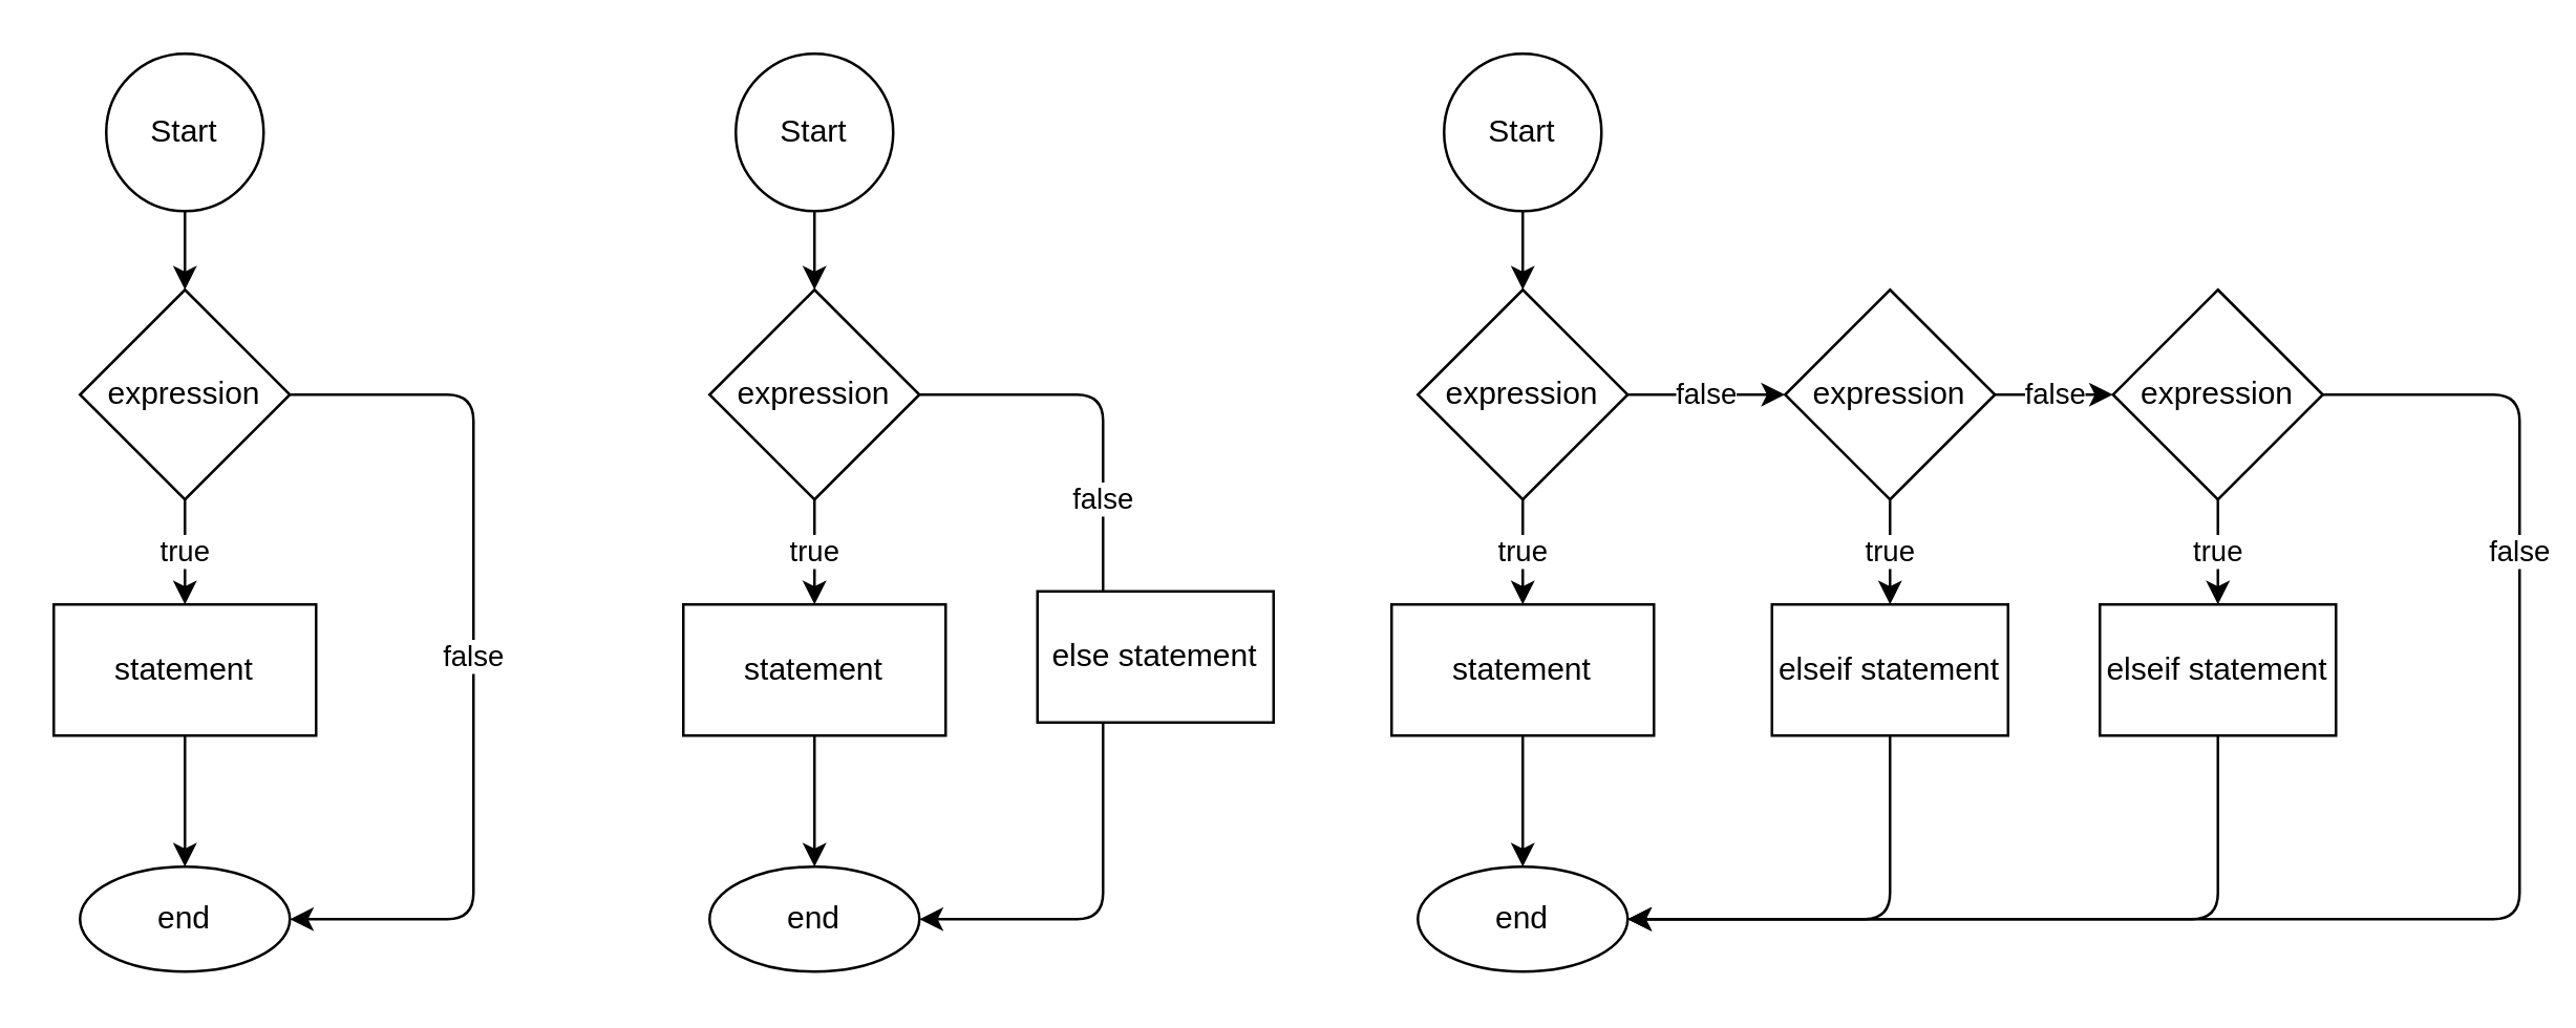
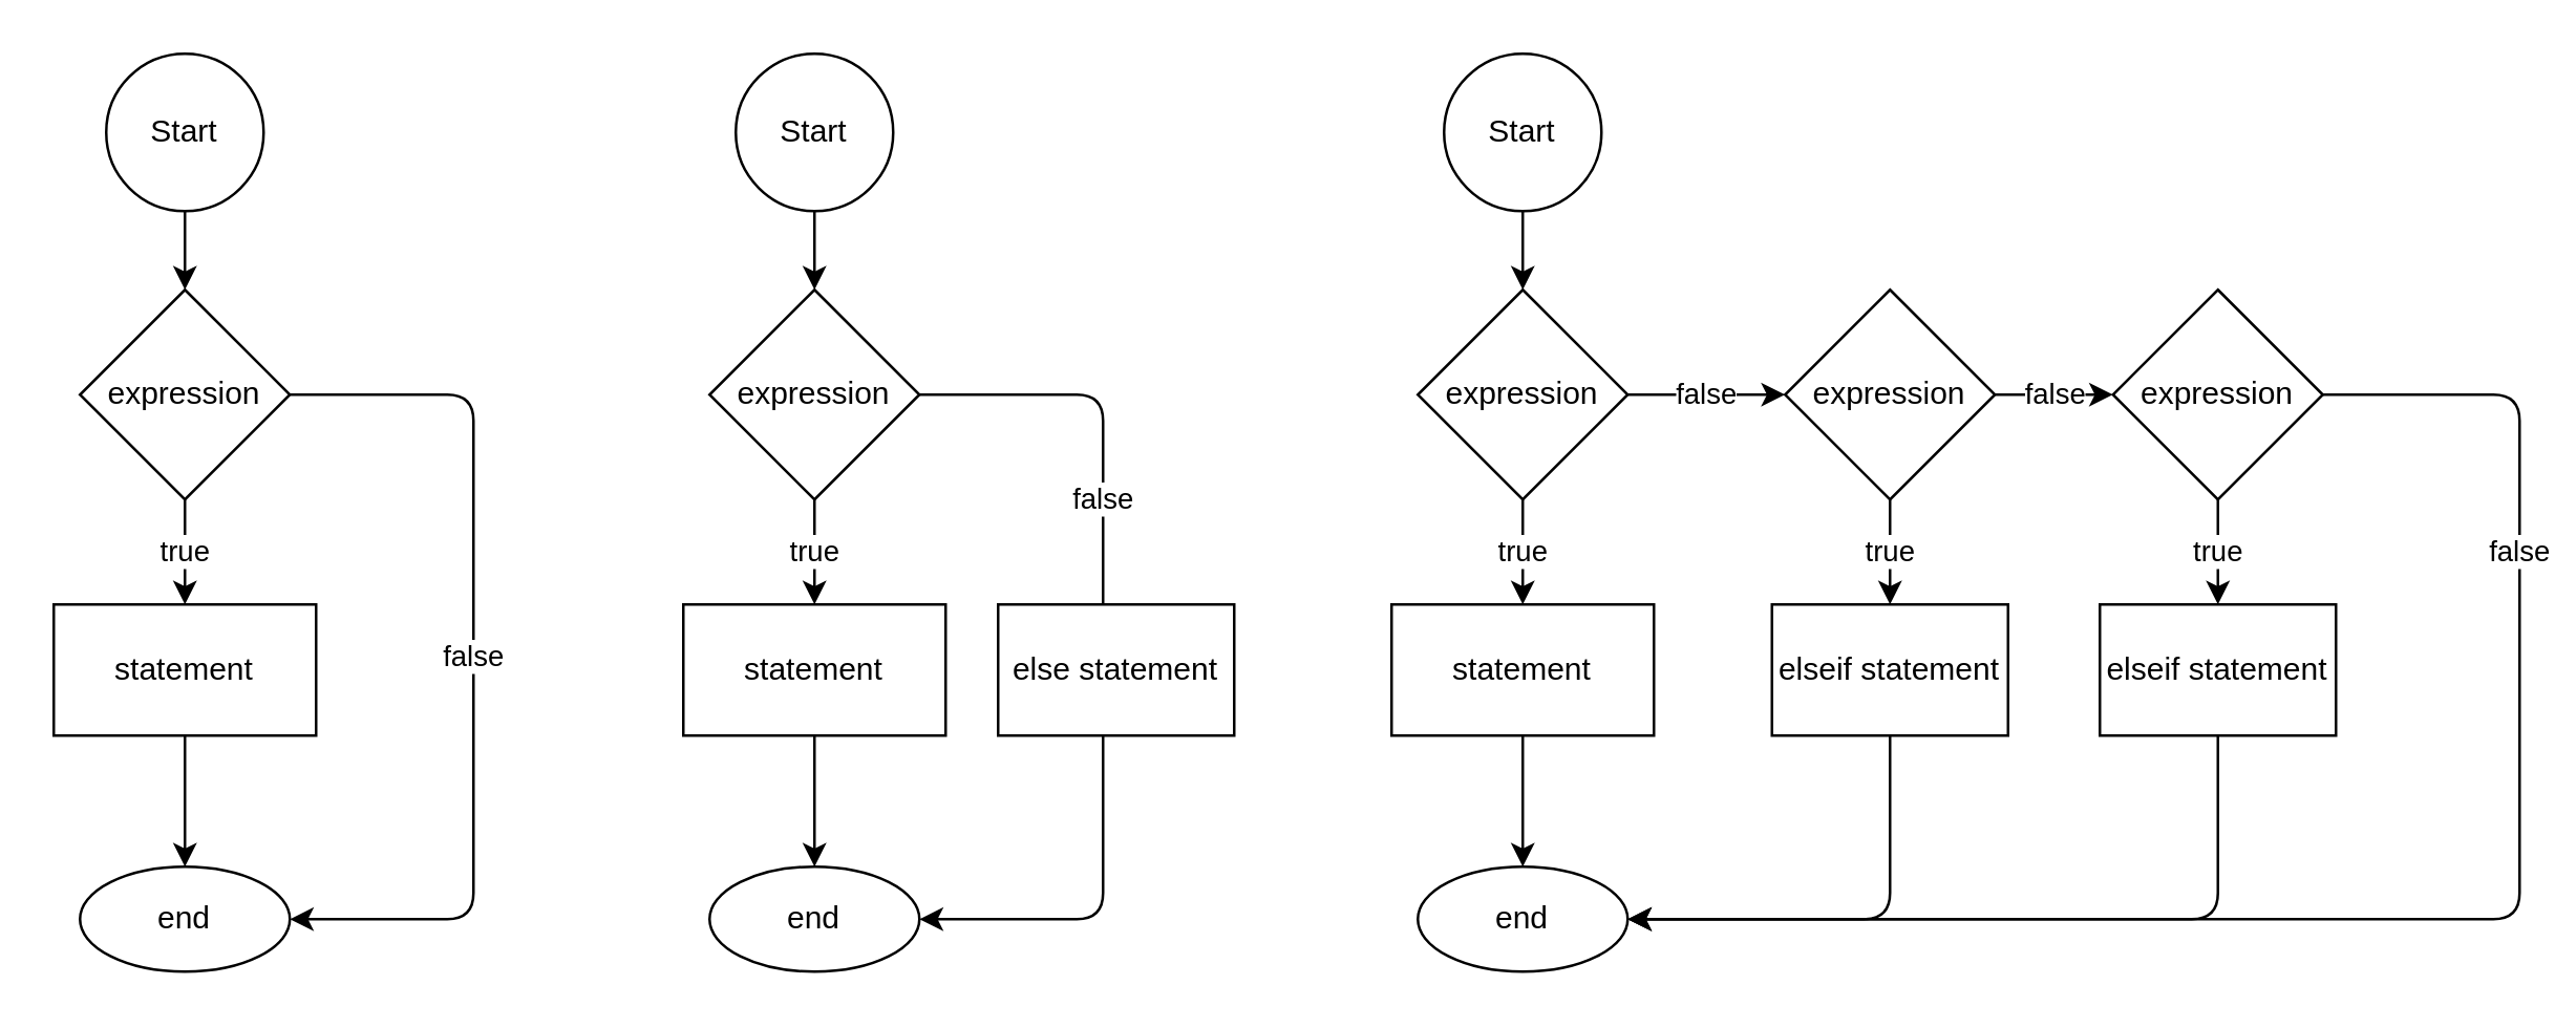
  <mxCell id="0" />
  <mxCell id="1" parent="0" />
  <mxCell id="2" style="edgeStyle=none;html=1;exitX=0.5;exitY=1;exitDx=0;exitDy=0;entryX=0.5;entryY=0;entryDx=0;entryDy=0;" parent="1" source="3" target="6" edge="1"><mxGeometry relative="1" as="geometry" /></mxCell>
  <mxCell id="3" value="Start" style="ellipse;whiteSpace=wrap;html=1;aspect=fixed;" parent="1" vertex="1"><mxGeometry x="40" y="20" width="60" height="60" as="geometry" /></mxCell>
  <mxCell id="4" value="true" style="edgeStyle=none;html=1;exitX=0.5;exitY=1;exitDx=0;exitDy=0;entryX=0.5;entryY=0;entryDx=0;entryDy=0;" parent="1" source="6" target="8" edge="1"><mxGeometry relative="1" as="geometry" /></mxCell>
  <mxCell id="5" value="false" style="edgeStyle=none;html=1;entryX=1;entryY=0.5;entryDx=0;entryDy=0;" parent="1" source="6" target="9" edge="1"><mxGeometry relative="1" as="geometry"><Array as="points"><mxPoint x="180" y="150" /><mxPoint x="180" y="350" /></Array></mxGeometry></mxCell>
  <mxCell id="6" value="expression" style="rhombus;whiteSpace=wrap;html=1;" parent="1" vertex="1"><mxGeometry x="30" y="110" width="80" height="80" as="geometry" /></mxCell>
  <mxCell id="7" style="edgeStyle=none;html=1;exitX=0.5;exitY=1;exitDx=0;exitDy=0;entryX=0.5;entryY=0;entryDx=0;entryDy=0;" parent="1" source="8" target="9" edge="1"><mxGeometry relative="1" as="geometry" /></mxCell>
  <mxCell id="8" value="statement" style="rounded=0;whiteSpace=wrap;html=1;" parent="1" vertex="1"><mxGeometry x="20" y="230" width="100" height="50" as="geometry" /></mxCell>
  <mxCell id="9" value="end" style="ellipse;whiteSpace=wrap;html=1;" parent="1" vertex="1"><mxGeometry x="30" y="330" width="80" height="40" as="geometry" /></mxCell>
  <mxCell id="10" value="&lt;!" style="text;whiteSpace=wrap;html=1;" parent="1" vertex="1"><mxGeometry x="310" y="70" width="60" height="50" as="geometry" /></mxCell>
  <mxCell id="11" style="edgeStyle=none;html=1;exitX=0.5;exitY=1;exitDx=0;exitDy=0;entryX=0.5;entryY=0;entryDx=0;entryDy=0;" parent="1" source="12" target="15" edge="1"><mxGeometry relative="1" as="geometry" /></mxCell>
  <mxCell id="12" value="Start" style="ellipse;whiteSpace=wrap;html=1;aspect=fixed;" parent="1" vertex="1"><mxGeometry x="280" y="20" width="60" height="60" as="geometry" /></mxCell>
  <mxCell id="13" value="true" style="edgeStyle=none;html=1;exitX=0.5;exitY=1;exitDx=0;exitDy=0;entryX=0.5;entryY=0;entryDx=0;entryDy=0;" parent="1" source="15" target="17" edge="1"><mxGeometry relative="1" as="geometry" /></mxCell>
  <mxCell id="14" value="false" style="edgeStyle=none;html=1;entryX=1;entryY=0.5;entryDx=0;entryDy=0;" parent="1" source="15" target="18" edge="1"><mxGeometry x="-0.353" relative="1" as="geometry"><Array as="points"><mxPoint x="420" y="150" /><mxPoint x="420" y="350" /></Array><mxPoint as="offset" /></mxGeometry></mxCell>
  <mxCell id="15" value="expression" style="rhombus;whiteSpace=wrap;html=1;" parent="1" vertex="1"><mxGeometry x="270" y="110" width="80" height="80" as="geometry" /></mxCell>
  <mxCell id="16" style="edgeStyle=none;html=1;exitX=0.5;exitY=1;exitDx=0;exitDy=0;entryX=0.5;entryY=0;entryDx=0;entryDy=0;" parent="1" source="17" target="18" edge="1"><mxGeometry relative="1" as="geometry" /></mxCell>
  <mxCell id="17" value="statement" style="rounded=0;whiteSpace=wrap;html=1;" parent="1" vertex="1"><mxGeometry x="260" y="230" width="100" height="50" as="geometry" /></mxCell>
  <mxCell id="18" value="end" style="ellipse;whiteSpace=wrap;html=1;" parent="1" vertex="1"><mxGeometry x="270" y="330" width="80" height="40" as="geometry" /></mxCell>
- <mxCell id="19" value="else statement" style="rounded=0;whiteSpace=wrap;html=1;" parent="1" vertex="1"><mxGeometry x="395" y="225" width="90" height="50" as="geometry" /></mxCell>
+ <mxCell id="19" value="else statement" style="rounded=0;whiteSpace=wrap;html=1;" parent="1" vertex="1"><mxGeometry x="380" y="230" width="90" height="50" as="geometry" /></mxCell>
  <mxCell id="20" value="&lt;!" style="text;whiteSpace=wrap;html=1;" parent="1" vertex="1"><mxGeometry x="580" y="70" width="60" height="50" as="geometry" /></mxCell>
  <mxCell id="21" style="edgeStyle=none;html=1;exitX=0.5;exitY=1;exitDx=0;exitDy=0;entryX=0.5;entryY=0;entryDx=0;entryDy=0;" parent="1" source="22" target="25" edge="1"><mxGeometry relative="1" as="geometry" /></mxCell>
  <mxCell id="22" value="Start" style="ellipse;whiteSpace=wrap;html=1;aspect=fixed;" parent="1" vertex="1"><mxGeometry x="550" y="20" width="60" height="60" as="geometry" /></mxCell>
  <mxCell id="23" value="true" style="edgeStyle=none;html=1;exitX=0.5;exitY=1;exitDx=0;exitDy=0;entryX=0.5;entryY=0;entryDx=0;entryDy=0;" parent="1" source="25" target="27" edge="1"><mxGeometry relative="1" as="geometry" /></mxCell>
  <mxCell id="24" value="false" style="edgeStyle=none;html=1;exitX=1;exitY=0.5;exitDx=0;exitDy=0;entryX=0;entryY=0.5;entryDx=0;entryDy=0;" parent="1" source="25" target="33" edge="1"><mxGeometry relative="1" as="geometry" /></mxCell>
  <mxCell id="25" value="expression" style="rhombus;whiteSpace=wrap;html=1;" parent="1" vertex="1"><mxGeometry x="540" y="110" width="80" height="80" as="geometry" /></mxCell>
  <mxCell id="26" style="edgeStyle=none;html=1;exitX=0.5;exitY=1;exitDx=0;exitDy=0;entryX=0.5;entryY=0;entryDx=0;entryDy=0;" parent="1" source="27" target="28" edge="1"><mxGeometry relative="1" as="geometry" /></mxCell>
  <mxCell id="27" value="statement" style="rounded=0;whiteSpace=wrap;html=1;" parent="1" vertex="1"><mxGeometry x="530" y="230" width="100" height="50" as="geometry" /></mxCell>
  <mxCell id="28" value="end" style="ellipse;whiteSpace=wrap;html=1;" parent="1" vertex="1"><mxGeometry x="540" y="330" width="80" height="40" as="geometry" /></mxCell>
  <mxCell id="29" style="edgeStyle=none;html=1;entryX=1;entryY=0.5;entryDx=0;entryDy=0;" parent="1" source="30" target="28" edge="1"><mxGeometry relative="1" as="geometry"><Array as="points"><mxPoint x="720" y="350" /></Array></mxGeometry></mxCell>
  <mxCell id="30" value="elseif statement" style="rounded=0;whiteSpace=wrap;html=1;" parent="1" vertex="1"><mxGeometry x="675" y="230" width="90" height="50" as="geometry" /></mxCell>
  <mxCell id="31" value="true" style="edgeStyle=none;html=1;exitX=0.5;exitY=1;exitDx=0;exitDy=0;entryX=0.5;entryY=0;entryDx=0;entryDy=0;" parent="1" source="33" target="30" edge="1"><mxGeometry relative="1" as="geometry" /></mxCell>
  <mxCell id="32" value="false" style="edgeStyle=none;html=1;exitX=1;exitY=0.5;exitDx=0;exitDy=0;entryX=0;entryY=0.5;entryDx=0;entryDy=0;" parent="1" source="33" target="38" edge="1"><mxGeometry relative="1" as="geometry" /></mxCell>
  <mxCell id="33" value="expression" style="rhombus;whiteSpace=wrap;html=1;" parent="1" vertex="1"><mxGeometry x="680" y="110" width="80" height="80" as="geometry" /></mxCell>
  <mxCell id="34" style="edgeStyle=none;html=1;" parent="1" source="35" edge="1"><mxGeometry relative="1" as="geometry"><mxPoint x="620" y="350" as="targetPoint" /><Array as="points"><mxPoint x="845" y="350" /></Array></mxGeometry></mxCell>
  <mxCell id="35" value="elseif statement" style="rounded=0;whiteSpace=wrap;html=1;" parent="1" vertex="1"><mxGeometry x="800" y="230" width="90" height="50" as="geometry" /></mxCell>
  <mxCell id="36" value="true" style="edgeStyle=none;html=1;exitX=0.5;exitY=1;exitDx=0;exitDy=0;entryX=0.5;entryY=0;entryDx=0;entryDy=0;" parent="1" source="38" target="35" edge="1"><mxGeometry relative="1" as="geometry" /></mxCell>
  <mxCell id="37" value="false" style="edgeStyle=none;html=1;entryX=1;entryY=0.5;entryDx=0;entryDy=0;" parent="1" source="38" target="28" edge="1"><mxGeometry x="-0.561" relative="1" as="geometry"><Array as="points"><mxPoint x="960" y="150" /><mxPoint x="960" y="350" /></Array><mxPoint as="offset" /></mxGeometry></mxCell>
  <mxCell id="38" value="expression" style="rhombus;whiteSpace=wrap;html=1;" parent="1" vertex="1"><mxGeometry x="805" y="110" width="80" height="80" as="geometry" /></mxCell>
